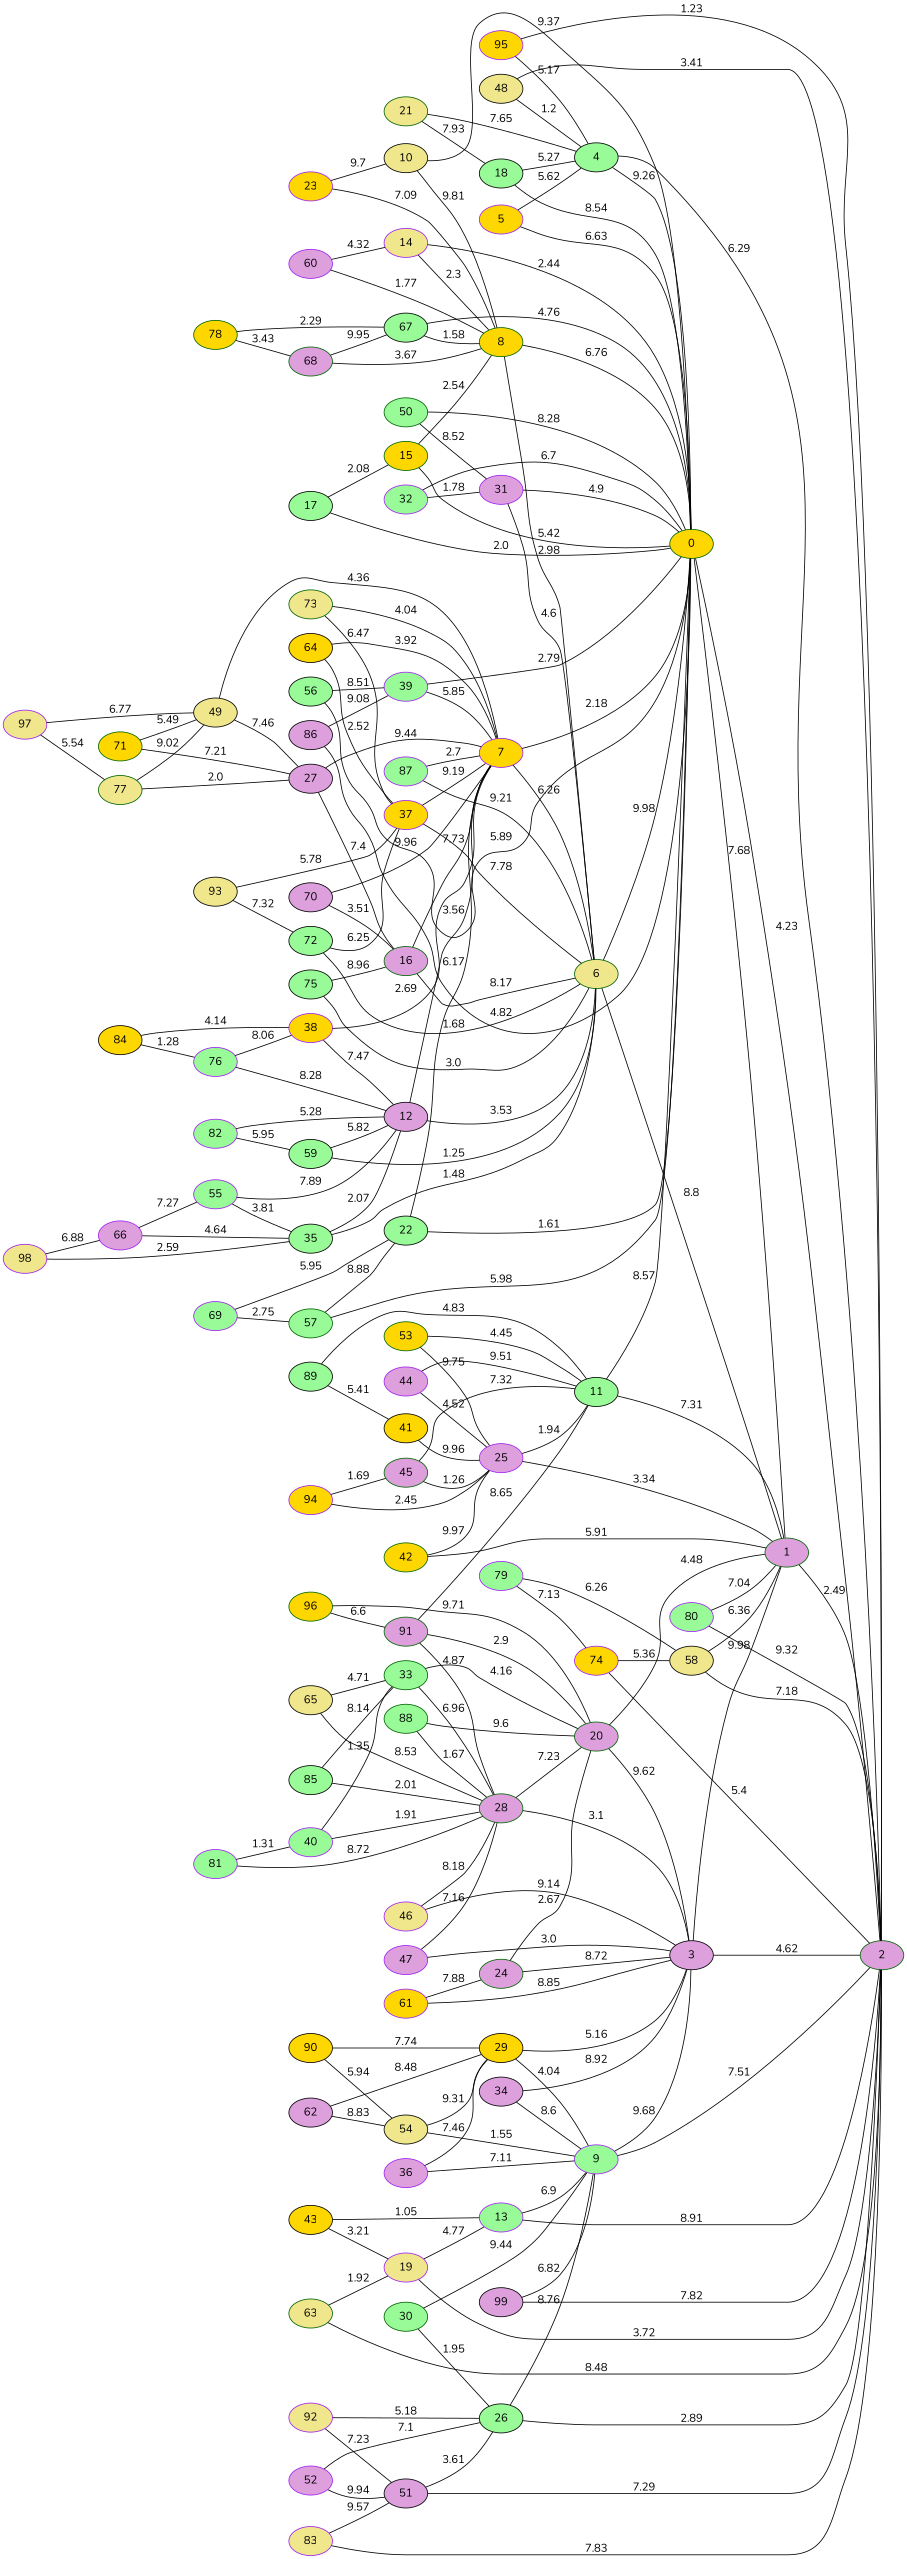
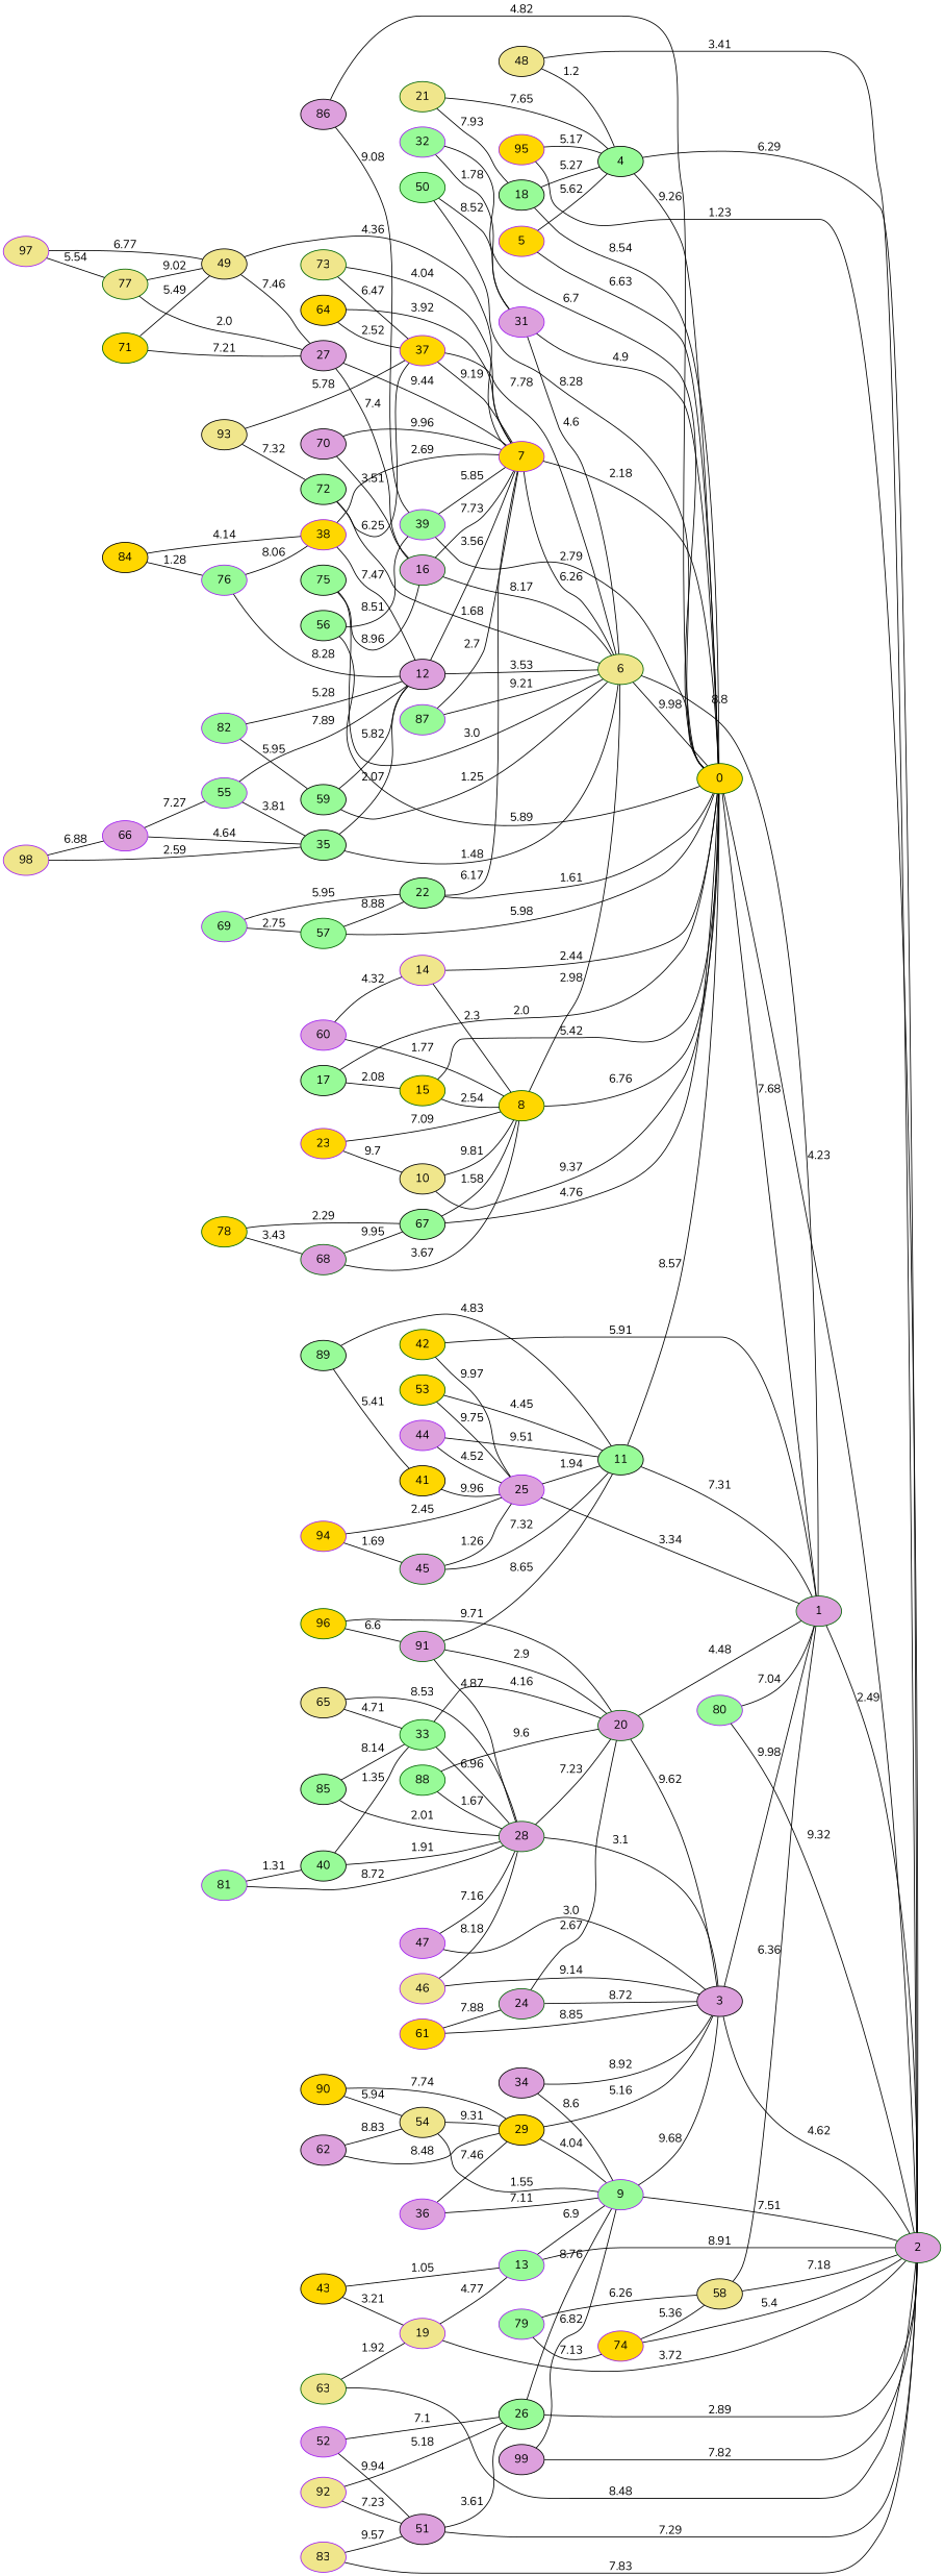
  graph {
    fontname=Nunito
    rankdir=LR
    node [color=black fillcolor=palegreen fontname=Nunito style=filled]
    edge [fontname=Nunito]
    0 [color=darkgreen fillcolor=gold]
    1 [color=darkgreen fillcolor=plum]
    2 [color=darkgreen fillcolor=plum]
    3 [fillcolor=plum]
    4
    5 [color=purple fillcolor=gold]
    6 [color=darkgreen fillcolor=khaki]
    7 [color=purple fillcolor=gold]
    8 [color=darkgreen fillcolor=gold]
    9 [color=purple]
    10 [fillcolor=khaki]
    11
    12 [fillcolor=plum]
    13 [color=purple]
    14 [color=purple fillcolor=khaki]
    15 [color=darkgreen fillcolor=gold]
    16 [color=darkgreen fillcolor=plum]
    17
    18
    19 [color=purple fillcolor=khaki]
    20 [color=darkgreen fillcolor=plum]
    21 [color=darkgreen fillcolor=khaki]
    22
    23 [color=purple fillcolor=gold]
    24 [color=darkgreen fillcolor=plum]
    25 [color=purple fillcolor=plum]
    26
    27 [fillcolor=plum]
    28 [color=darkgreen fillcolor=plum]
    29 [fillcolor=gold]
-   30 [color=darkgreen]
    31 [color=purple fillcolor=plum]
    32 [color=purple]
    33 [color=darkgreen]
    34 [fillcolor=plum]
    35
    36 [color=purple fillcolor=plum]
    37 [color=purple fillcolor=gold]
    38 [color=purple fillcolor=gold]
    39 [color=purple]
-   40 [color=purple]
+   40
    41 [fillcolor=gold]
    42 [color=darkgreen fillcolor=gold]
    43 [fillcolor=gold]
    44 [color=purple fillcolor=plum]
    45 [color=darkgreen fillcolor=plum]
    46 [color=purple fillcolor=khaki]
    47 [color=purple fillcolor=plum]
    48 [fillcolor=khaki]
    49 [fillcolor=khaki]
    50 [color=darkgreen]
    51 [fillcolor=plum]
    52 [color=purple fillcolor=plum]
    53 [color=darkgreen fillcolor=gold]
    54 [fillcolor=khaki]
    55 [color=purple]
    56
    57 [color=darkgreen]
    58 [fillcolor=khaki]
    59
    60 [color=purple fillcolor=plum]
    61 [color=purple fillcolor=gold]
    62 [fillcolor=plum]
    63 [color=darkgreen fillcolor=khaki]
    64 [fillcolor=gold]
    65 [fillcolor=khaki]
    66 [color=purple fillcolor=plum]
    67
    68 [color=darkgreen fillcolor=plum]
    69 [color=purple]
    70 [fillcolor=plum]
    71 [color=darkgreen fillcolor=gold]
    72
    73 [color=darkgreen fillcolor=khaki]
    74 [color=purple fillcolor=gold]
    75
    76 [color=purple]
    77 [color=darkgreen fillcolor=khaki]
    78 [color=darkgreen fillcolor=gold]
    79 [color=purple]
    80 [color=purple]
    81 [color=purple]
    82 [color=purple]
    83 [color=purple fillcolor=khaki]
    84 [fillcolor=gold]
    85
    86 [fillcolor=plum]
    87 [color=purple]
    88 [color=darkgreen]
    89
    90 [fillcolor=gold]
    91 [color=darkgreen fillcolor=plum]
    92 [color=purple fillcolor=khaki]
    93 [fillcolor=khaki]
    94 [color=purple fillcolor=gold]
    95 [color=purple fillcolor=gold]
    96 [color=darkgreen fillcolor=gold]
    97 [color=purple fillcolor=khaki]
    98 [color=purple fillcolor=khaki]
    99 [fillcolor=plum]
    0 -- 1 [label=7.68]
    0 -- 2 [label=4.23]
    1 -- 2 [label=2.49]
    3 -- 1 [label=9.98]
    3 -- 2 [label=4.62]
    4 -- 0 [label=9.26]
    4 -- 2 [label=6.29]
    5 -- 0 [label=6.63]
    5 -- 4 [label=5.62]
    6 -- 0 [label=9.98]
    6 -- 1 [label=8.8]
    7 -- 0 [label=2.18]
    7 -- 6 [label=6.26]
    8 -- 0 [label=6.76]
    8 -- 6 [label=2.98]
    9 -- 2 [label=7.51]
    9 -- 3 [label=9.68]
    10 -- 0 [label=9.37]
    10 -- 8 [label=9.81]
    11 -- 0 [label=8.57]
    11 -- 1 [label=7.31]
    12 -- 6 [label=3.53]
    12 -- 7 [label=3.56]
    13 -- 2 [label=8.91]
    13 -- 9 [label=6.9]
    14 -- 0 [label=2.44]
    14 -- 8 [label=2.3]
    15 -- 0 [label=5.42]
    15 -- 8 [label=2.54]
    16 -- 6 [label=8.17]
    16 -- 7 [label=7.73]
    17 -- 0 [label=2.0]
    17 -- 15 [label=2.08]
    18 -- 0 [label=8.54]
    18 -- 4 [label=5.27]
    19 -- 2 [label=3.72]
    19 -- 13 [label=4.77]
    20 -- 1 [label=4.48]
    20 -- 3 [label=9.62]
    21 -- 4 [label=7.65]
    21 -- 18 [label=7.93]
    22 -- 0 [label=1.61]
    22 -- 7 [label=6.17]
    23 -- 8 [label=7.09]
    23 -- 10 [label=9.7]
    24 -- 3 [label=8.72]
    24 -- 20 [label=2.67]
    25 -- 1 [label=3.34]
    25 -- 11 [label=1.94]
    26 -- 2 [label=2.89]
    26 -- 9 [label=8.76]
    27 -- 7 [label=9.44]
    27 -- 16 [label=7.4]
    28 -- 3 [label=3.1]
    28 -- 20 [label=7.23]
    29 -- 3 [label=5.16]
    29 -- 9 [label=4.04]
-   30 -- 9 [label=9.44]
-   30 -- 26 [label=1.95]
    31 -- 0 [label=4.9]
    31 -- 6 [label=4.6]
    32 -- 0 [label=6.7]
    32 -- 31 [label=1.78]
    33 -- 20 [label=4.16]
    33 -- 28 [label=6.96]
    34 -- 3 [label=8.92]
    34 -- 9 [label=8.6]
    35 -- 6 [label=1.48]
    35 -- 12 [label=2.07]
    36 -- 9 [label=7.11]
    36 -- 29 [label=7.46]
    37 -- 6 [label=7.78]
    37 -- 7 [label=9.19]
    38 -- 7 [label=2.69]
    38 -- 12 [label=7.47]
    39 -- 0 [label=2.79]
    39 -- 7 [label=5.85]
    40 -- 28 [label=1.91]
    40 -- 33 [label=1.35]
    41 -- 25 [label=9.96]
    42 -- 1 [label=5.91]
    42 -- 25 [label=9.97]
    43 -- 13 [label=1.05]
    43 -- 19 [label=3.21]
    44 -- 11 [label=9.51]
    44 -- 25 [label=4.52]
    45 -- 11 [label=7.32]
    45 -- 25 [label=1.26]
    46 -- 3 [label=9.14]
    46 -- 28 [label=8.18]
    47 -- 3 [label=3.0]
    47 -- 28 [label=7.16]
    48 -- 2 [label=3.41]
    48 -- 4 [label=1.2]
    49 -- 7 [label=4.36]
    49 -- 27 [label=7.46]
    50 -- 0 [label=8.28]
    50 -- 31 [label=8.52]
    51 -- 2 [label=7.29]
    51 -- 26 [label=3.61]
    52 -- 26 [label=7.1]
    52 -- 51 [label=9.94]
    53 -- 11 [label=4.45]
    53 -- 25 [label=9.75]
    54 -- 9 [label=1.55]
    54 -- 29 [label=9.31]
    55 -- 12 [label=7.89]
    55 -- 35 [label=3.81]
    56 -- 0 [label=5.89]
    56 -- 39 [label=8.51]
    57 -- 0 [label=5.98]
    57 -- 22 [label=8.88]
    58 -- 1 [label=6.36]
    58 -- 2 [label=7.18]
    59 -- 6 [label=1.25]
    59 -- 12 [label=5.82]
    60 -- 8 [label=1.77]
    60 -- 14 [label=4.32]
    61 -- 3 [label=8.85]
    61 -- 24 [label=7.88]
    62 -- 29 [label=8.48]
    62 -- 54 [label=8.83]
    63 -- 2 [label=8.48]
    63 -- 19 [label=1.92]
    64 -- 7 [label=3.92]
    64 -- 37 [label=2.52]
    65 -- 28 [label=8.53]
    65 -- 33 [label=4.71]
    66 -- 35 [label=4.64]
    66 -- 55 [label=7.27]
    67 -- 0 [label=4.76]
    67 -- 8 [label=1.58]
    68 -- 8 [label=3.67]
    68 -- 67 [label=9.95]
    69 -- 22 [label=5.95]
    69 -- 57 [label=2.75]
    70 -- 7 [label=9.96]
    70 -- 16 [label=3.51]
    71 -- 27 [label=7.21]
    71 -- 49 [label=5.49]
    72 -- 6 [label=1.68]
    72 -- 37 [label=6.25]
    73 -- 7 [label=4.04]
    73 -- 37 [label=6.47]
    74 -- 2 [label=5.4]
    74 -- 58 [label=5.36]
    75 -- 6 [label=3.0]
    75 -- 16 [label=8.96]
    76 -- 12 [label=8.28]
    76 -- 38 [label=8.06]
    77 -- 27 [label=2.0]
    77 -- 49 [label=9.02]
    78 -- 67 [label=2.29]
    78 -- 68 [label=3.43]
    79 -- 58 [label=6.26]
    79 -- 74 [label=7.13]
    80 -- 1 [label=7.04]
    80 -- 2 [label=9.32]
    81 -- 28 [label=8.72]
    81 -- 40 [label=1.31]
    82 -- 12 [label=5.28]
    82 -- 59 [label=5.95]
    83 -- 2 [label=7.83]
    83 -- 51 [label=9.57]
    84 -- 38 [label=4.14]
    84 -- 76 [label=1.28]
    85 -- 28 [label=2.01]
    85 -- 33 [label=8.14]
    86 -- 0 [label=4.82]
    86 -- 39 [label=9.08]
    87 -- 6 [label=9.21]
    87 -- 7 [label=2.7]
    88 -- 20 [label=9.6]
    88 -- 28 [label=1.67]
    89 -- 11 [label=4.83]
    89 -- 41 [label=5.41]
    90 -- 29 [label=7.74]
    90 -- 54 [label=5.94]
    91 -- 11 [label=8.65]
    91 -- 20 [label=2.9]
    91 -- 28 [label=4.87]
    92 -- 26 [label=5.18]
    92 -- 51 [label=7.23]
    93 -- 37 [label=5.78]
    93 -- 72 [label=7.32]
    94 -- 25 [label=2.45]
    94 -- 45 [label=1.69]
    95 -- 2 [label=1.23]
    95 -- 4 [label=5.17]
    96 -- 20 [label=9.71]
    96 -- 91 [label=6.6]
    97 -- 49 [label=6.77]
    97 -- 77 [label=5.54]
    98 -- 35 [label=2.59]
    98 -- 66 [label=6.88]
    99 -- 2 [label=7.82]
    99 -- 9 [label=6.82]
  }
